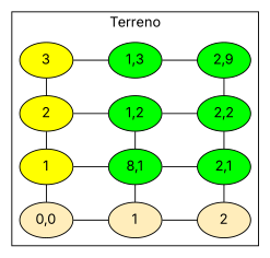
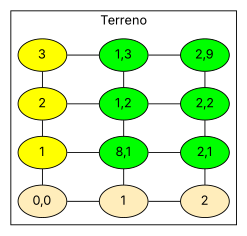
  digraph {
    fontname=Inter
    rankdir=LR
    node [fillcolor=green fontname=Inter shape=ellipse style=filled group=2]
    edge [dir=none fontname=Inter]
    n1 [fillcolor="#FFEDBB" label="0,0" group=""]
    n2 [fillcolor=yellow label=1]
    n3 [fillcolor=yellow group=3 label=2]
    n4 [fillcolor=yellow group=4 label=3]
    n5 [fillcolor="#FFEDBB" group=1 label=1]
    n6 [label="8,1"]
    n7 [group=3 label="1,2"]
    n8 [group=4 label="1,3"]
    n9 [fillcolor="#FFEDBB" group=1 label=2]
    n10 [label="2,1"]
    n11 [group=3 label="2,2"]
    n12 [group=4 label="2,9"]
    subgraph cluster_1 {
      bgcolor=white
      label=Terreno
      subgraph sub_2 {
        bgcolor=white
        label=Terreno
        rank=same
        n1
        n2
        n3
        n4
      }
      subgraph sub_3 {
        bgcolor=white
        label=Terreno
        rank=same
        n5
        n6
        n7
        n8
      }
      subgraph sub_4 {
        bgcolor=white
        label=Terreno
        rank=same
        n9
        n10
        n11
        n12
      }
    }
    n1 -> n2
    n1 -> n5
    n2 -> n3
    n2 -> n6
    n3 -> n4
    n3 -> n7
    n4 -> n8
    n5 -> n6
    n5 -> n9
    n6 -> n7
    n6 -> n10
+   n7 -> n8
    n7 -> n11
    n8 -> n12
    n9 -> n10
    n10 -> n11
    n11 -> n12
  }
